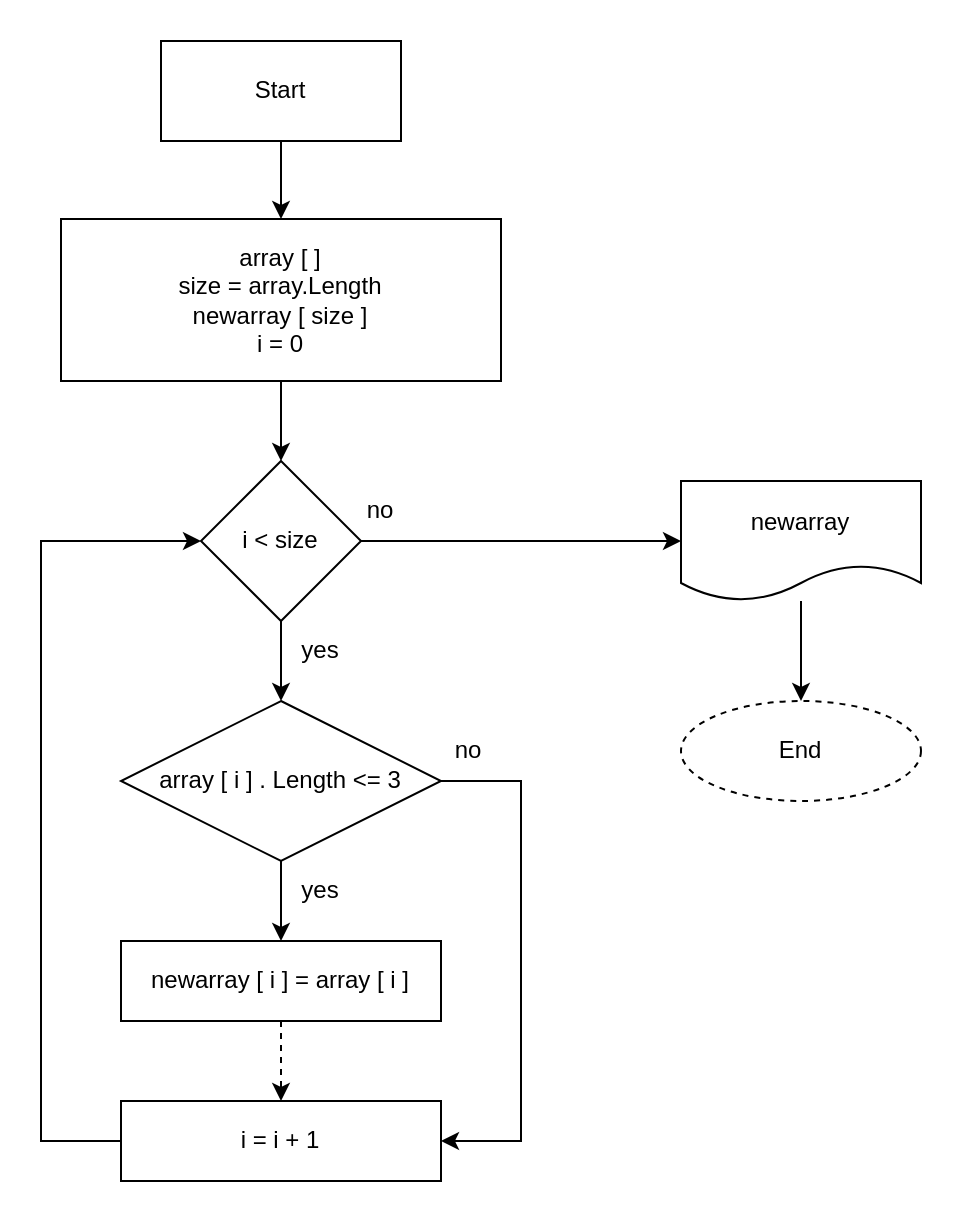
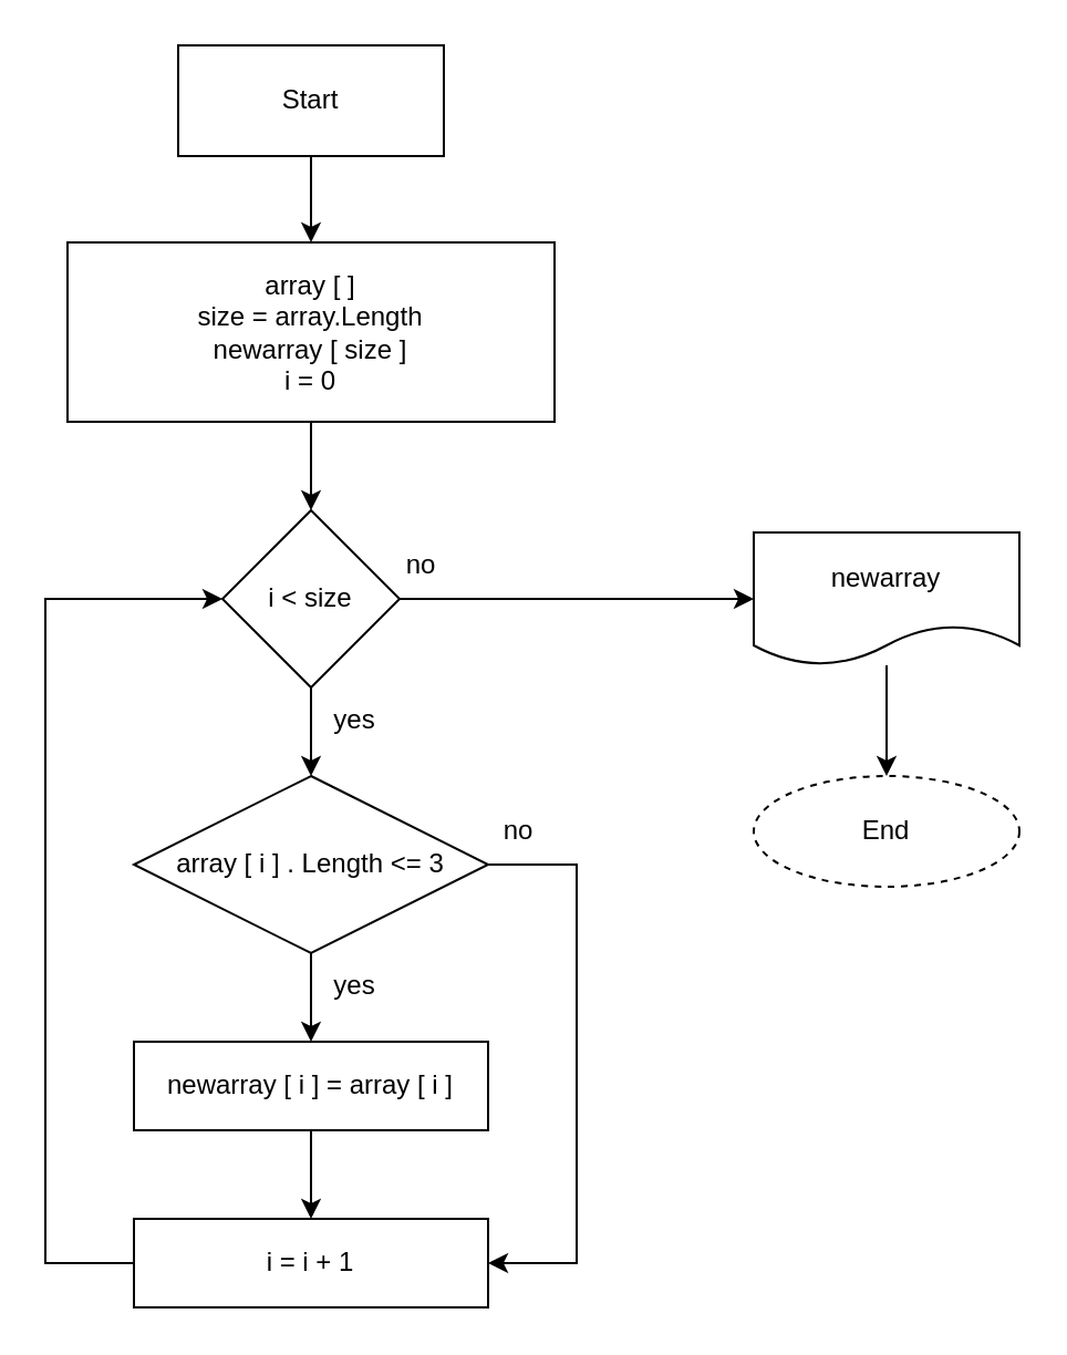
  <mxCell id="0" />
  <mxCell id="1" parent="0" />
  <mxCell id="2" value="" style="edgeStyle=orthogonalEdgeStyle;rounded=0;orthogonalLoop=1;jettySize=auto;html=1;" parent="1" source="3" target="5" edge="1"><mxGeometry relative="1" as="geometry" /></mxCell>
  <mxCell id="3" value="Start" style="whiteSpace=wrap;html=1;rounded=0;" parent="1" vertex="1"><mxGeometry x="80" y="20" width="120" height="50" as="geometry" /></mxCell>
  <mxCell id="4" value="" style="edgeStyle=orthogonalEdgeStyle;rounded=0;orthogonalLoop=1;jettySize=auto;html=1;" parent="1" source="5" target="8" edge="1"><mxGeometry relative="1" as="geometry" /></mxCell>
  <mxCell id="5" value="&lt;div&gt;array [ ]&lt;/div&gt;&lt;div&gt;size = array.Length&lt;br&gt;&lt;/div&gt;&lt;div&gt;newarray [ size ]&lt;br&gt;&lt;/div&gt;&lt;div&gt;i = 0&lt;br&gt;&lt;/div&gt;" style="rounded=0;whiteSpace=wrap;html=1;" parent="1" vertex="1"><mxGeometry x="30" y="109" width="220" height="81" as="geometry" /></mxCell>
  <mxCell id="6" value="" style="edgeStyle=orthogonalEdgeStyle;rounded=0;orthogonalLoop=1;jettySize=auto;html=1;" parent="1" source="8" target="11" edge="1"><mxGeometry relative="1" as="geometry" /></mxCell>
  <mxCell id="7" style="edgeStyle=orthogonalEdgeStyle;rounded=0;orthogonalLoop=1;jettySize=auto;html=1;entryX=0;entryY=0.5;entryDx=0;entryDy=0;" parent="1" source="8" target="17" edge="1"><mxGeometry relative="1" as="geometry" /></mxCell>
  <mxCell id="8" value="i &amp;lt; size" style="rhombus;whiteSpace=wrap;html=1;" parent="1" vertex="1"><mxGeometry x="100" y="230" width="80" height="80" as="geometry" /></mxCell>
  <mxCell id="9" value="" style="edgeStyle=orthogonalEdgeStyle;rounded=0;orthogonalLoop=1;jettySize=auto;html=1;" parent="1" source="11" target="13" edge="1"><mxGeometry relative="1" as="geometry" /></mxCell>
  <mxCell id="10" style="edgeStyle=orthogonalEdgeStyle;rounded=0;orthogonalLoop=1;jettySize=auto;html=1;entryX=1;entryY=0.5;entryDx=0;entryDy=0;" parent="1" source="11" target="15" edge="1"><mxGeometry relative="1" as="geometry"><Array as="points"><mxPoint x="260" y="390" /><mxPoint x="260" y="570" /></Array></mxGeometry></mxCell>
  <mxCell id="11" value="array [ i ] . Length &amp;lt;= 3" style="rhombus;whiteSpace=wrap;html=1;" parent="1" vertex="1"><mxGeometry x="60" y="350" width="160" height="80" as="geometry" /></mxCell>
- <mxCell id="12" value="" style="edgeStyle=orthogonalEdgeStyle;rounded=0;orthogonalLoop=1;jettySize=auto;html=1;dashed=1;" parent="1" source="13" target="15" edge="1"><mxGeometry relative="1" as="geometry" /></mxCell>
+ <mxCell id="12" value="" style="edgeStyle=orthogonalEdgeStyle;rounded=0;orthogonalLoop=1;jettySize=auto;html=1;" parent="1" source="13" target="15" edge="1"><mxGeometry relative="1" as="geometry" /></mxCell>
  <mxCell id="13" value="newarray [ i ] = array [ i ]" style="rounded=0;whiteSpace=wrap;html=1;" parent="1" vertex="1"><mxGeometry x="60" y="470" width="160" height="40" as="geometry" /></mxCell>
  <mxCell id="14" style="edgeStyle=orthogonalEdgeStyle;rounded=0;orthogonalLoop=1;jettySize=auto;html=1;entryX=0;entryY=0.5;entryDx=0;entryDy=0;" parent="1" source="15" target="8" edge="1"><mxGeometry relative="1" as="geometry"><Array as="points"><mxPoint x="20" y="570" /><mxPoint x="20" y="270" /></Array></mxGeometry></mxCell>
  <mxCell id="15" value="i = i + 1" style="rounded=0;whiteSpace=wrap;html=1;" parent="1" vertex="1"><mxGeometry x="60" y="550" width="160" height="40" as="geometry" /></mxCell>
  <mxCell id="16" style="edgeStyle=orthogonalEdgeStyle;rounded=0;orthogonalLoop=1;jettySize=auto;html=1;entryX=0.5;entryY=0;entryDx=0;entryDy=0;" parent="1" source="17" target="18" edge="1"><mxGeometry relative="1" as="geometry" /></mxCell>
  <mxCell id="17" value="newarray" style="shape=document;whiteSpace=wrap;html=1;boundedLbl=1;" parent="1" vertex="1"><mxGeometry x="340" y="240" width="120" height="60" as="geometry" /></mxCell>
  <mxCell id="18" value="End" style="ellipse;whiteSpace=wrap;html=1;dashed=1;" parent="1" vertex="1"><mxGeometry x="340" y="350" width="120" height="50" as="geometry" /></mxCell>
  <mxCell id="19" value="yes" style="text;html=1;strokeColor=none;fillColor=none;align=center;verticalAlign=middle;whiteSpace=wrap;rounded=0;" parent="1" vertex="1"><mxGeometry x="130" y="310" width="60" height="30" as="geometry" /></mxCell>
  <mxCell id="20" value="yes" style="text;html=1;strokeColor=none;fillColor=none;align=center;verticalAlign=middle;whiteSpace=wrap;rounded=0;" parent="1" vertex="1"><mxGeometry x="130" y="430" width="60" height="30" as="geometry" /></mxCell>
  <mxCell id="21" value="no" style="text;html=1;strokeColor=none;fillColor=none;align=center;verticalAlign=middle;whiteSpace=wrap;rounded=0;" parent="1" vertex="1"><mxGeometry x="160" y="240" width="60" height="30" as="geometry" /></mxCell>
  <mxCell id="22" value="no" style="text;html=1;strokeColor=none;fillColor=none;align=center;verticalAlign=middle;whiteSpace=wrap;rounded=0;" parent="1" vertex="1"><mxGeometry x="204" y="360" width="60" height="30" as="geometry" /></mxCell>
